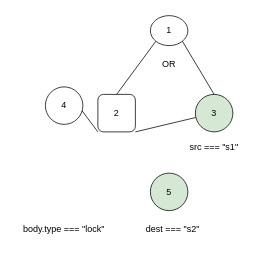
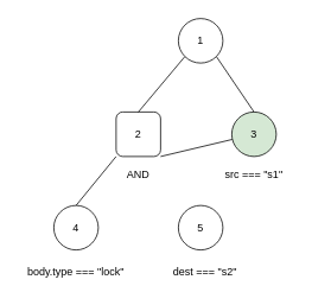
  <mxCell id="0" />
  <mxCell id="1" parent="0" />
  <mxCell id="2" style="rounded=0;orthogonalLoop=1;jettySize=auto;html=1;exitX=0;exitY=1;exitDx=0;exitDy=0;entryX=0.5;entryY=0;entryDx=0;entryDy=0;endArrow=none;endFill=0;" edge="1" parent="1" source="4" target="8"><mxGeometry relative="1" as="geometry" /></mxCell>
  <mxCell id="3" style="rounded=0;orthogonalLoop=1;jettySize=auto;html=1;exitX=1;exitY=1;exitDx=0;exitDy=0;endArrow=none;endFill=0;" edge="1" parent="1" source="4" target="7"><mxGeometry relative="1" as="geometry" /></mxCell>
  <mxCell id="4" value="2" style="whiteSpace=wrap;html=1;aspect=fixed;rounded=1;" vertex="1" parent="1"><mxGeometry x="130" y="125" width="50" height="50" as="geometry" /></mxCell>
  <mxCell id="5" value="body.type === &quot;lock&quot;" style="text;html=1;align=center;verticalAlign=middle;whiteSpace=wrap;rounded=0;" vertex="1" parent="1"><mxGeometry x="20" y="290" width="130" height="30" as="geometry" /></mxCell>
  <mxCell id="6" value="src === &quot;s1&quot;" style="text;html=1;align=center;verticalAlign=middle;whiteSpace=wrap;rounded=0;" vertex="1" parent="1"><mxGeometry x="220" y="180" width="130" height="30" as="geometry" /></mxCell>
  <mxCell id="7" value="3" style="ellipse;whiteSpace=wrap;html=1;aspect=fixed;fillColor=#d5e8d4;" vertex="1" parent="1"><mxGeometry x="260" y="125" width="50" height="50" as="geometry" /></mxCell>
- <mxCell id="8" value="4" style="ellipse;whiteSpace=wrap;html=1;aspect=fixed;" vertex="1" parent="1"><mxGeometry x="60" y="115" width="50" height="50" as="geometry" /></mxCell>
- <mxCell id="9" value="5" style="ellipse;whiteSpace=wrap;html=1;aspect=fixed;fillColor=#d5e8d4;" vertex="1" parent="1"><mxGeometry x="200" y="230" width="50" height="50" as="geometry" /></mxCell>
+ <mxCell id="8" value="4" style="ellipse;whiteSpace=wrap;html=1;aspect=fixed;" vertex="1" parent="1"><mxGeometry x="60" y="230" width="50" height="50" as="geometry" /></mxCell>
+ <mxCell id="9" value="5" style="ellipse;whiteSpace=wrap;html=1;aspect=fixed;" vertex="1" parent="1"><mxGeometry x="200" y="230" width="50" height="50" as="geometry" /></mxCell>
  <mxCell id="10" value="dest === &quot;s2&quot;" style="text;html=1;align=center;verticalAlign=middle;whiteSpace=wrap;rounded=0;" vertex="1" parent="1"><mxGeometry x="165" y="290" width="130" height="30" as="geometry" /></mxCell>
  <mxCell id="11" style="rounded=0;orthogonalLoop=1;jettySize=auto;html=1;exitX=0;exitY=1;exitDx=0;exitDy=0;entryX=0.5;entryY=0;entryDx=0;entryDy=0;endArrow=none;endFill=0;" edge="1" parent="1" source="13" target="4"><mxGeometry relative="1" as="geometry" /></mxCell>
  <mxCell id="12" style="rounded=0;orthogonalLoop=1;jettySize=auto;html=1;exitX=1;exitY=1;exitDx=0;exitDy=0;entryX=0.5;entryY=0;entryDx=0;entryDy=0;endArrow=none;endFill=0;" edge="1" parent="1" source="13" target="7"><mxGeometry relative="1" as="geometry" /></mxCell>
- <mxCell id="13" value="1" style="ellipse;whiteSpace=wrap;html=1;aspect=fixed;" vertex="1" parent="1"><mxGeometry x="200" y="20" width="50" height="40" as="geometry" /></mxCell>
- <mxCell id="15" value="OR" style="text;html=1;align=center;verticalAlign=middle;whiteSpace=wrap;rounded=0;" vertex="1" parent="1"><mxGeometry x="160" y="70" width="130" height="30" as="geometry" /></mxCell>
+ <mxCell id="13" value="1" style="ellipse;whiteSpace=wrap;html=1;aspect=fixed;" vertex="1" parent="1"><mxGeometry x="200" y="20" width="50" height="50" as="geometry" /></mxCell>
+ <mxCell id="14" value="AND" style="text;html=1;align=center;verticalAlign=middle;whiteSpace=wrap;rounded=0;" vertex="1" parent="1"><mxGeometry x="90" y="180" width="130" height="30" as="geometry" /></mxCell>
